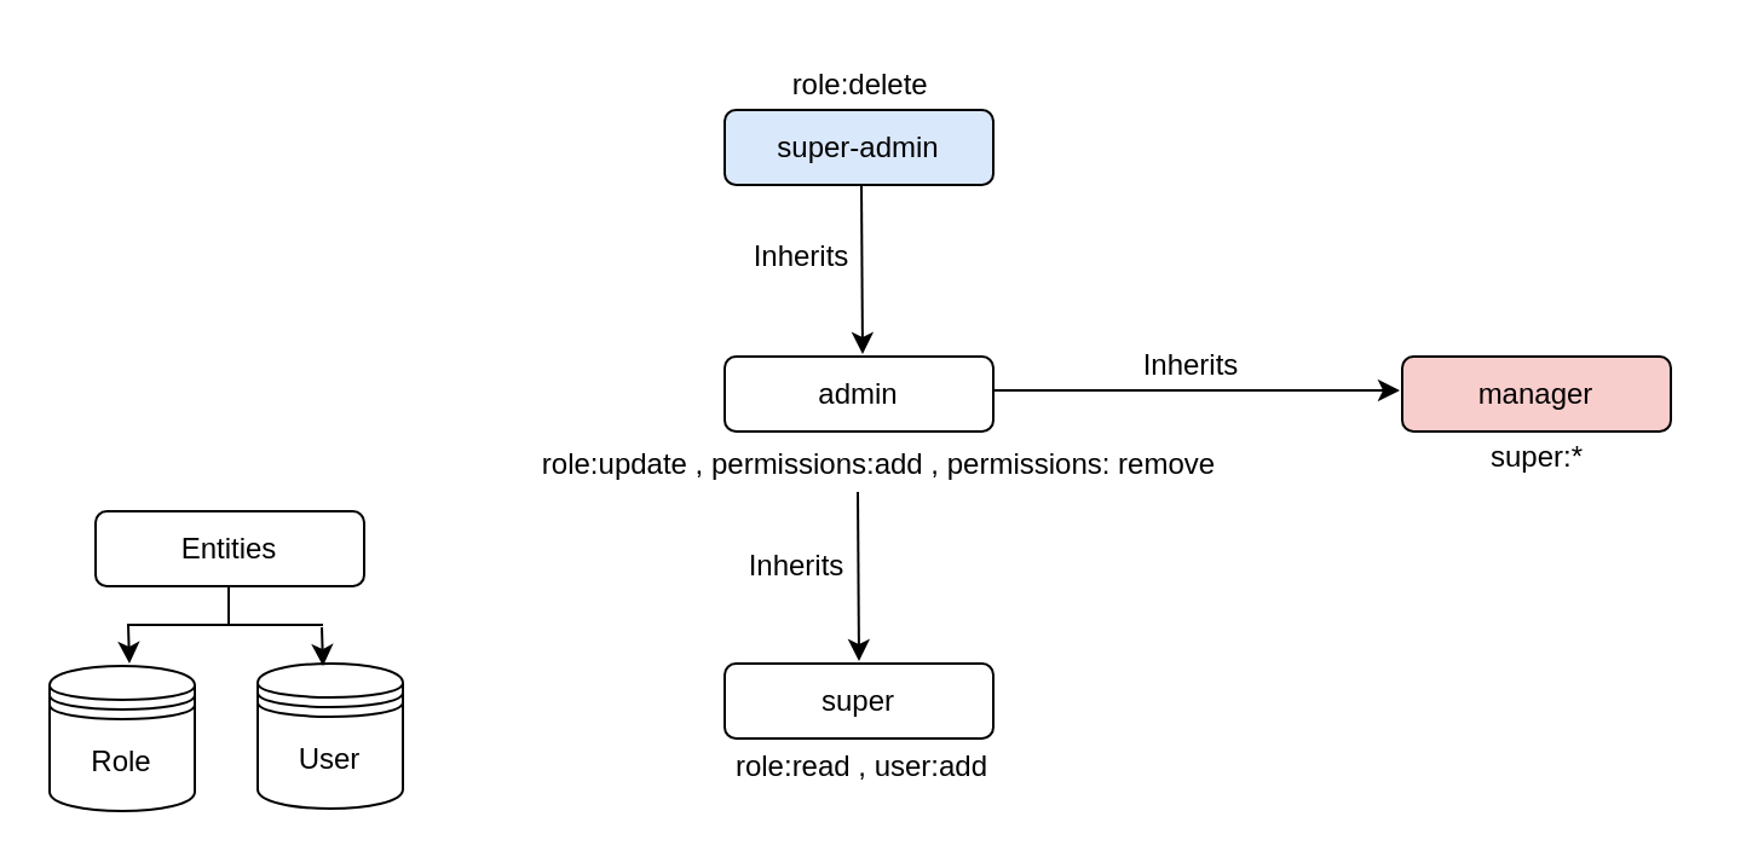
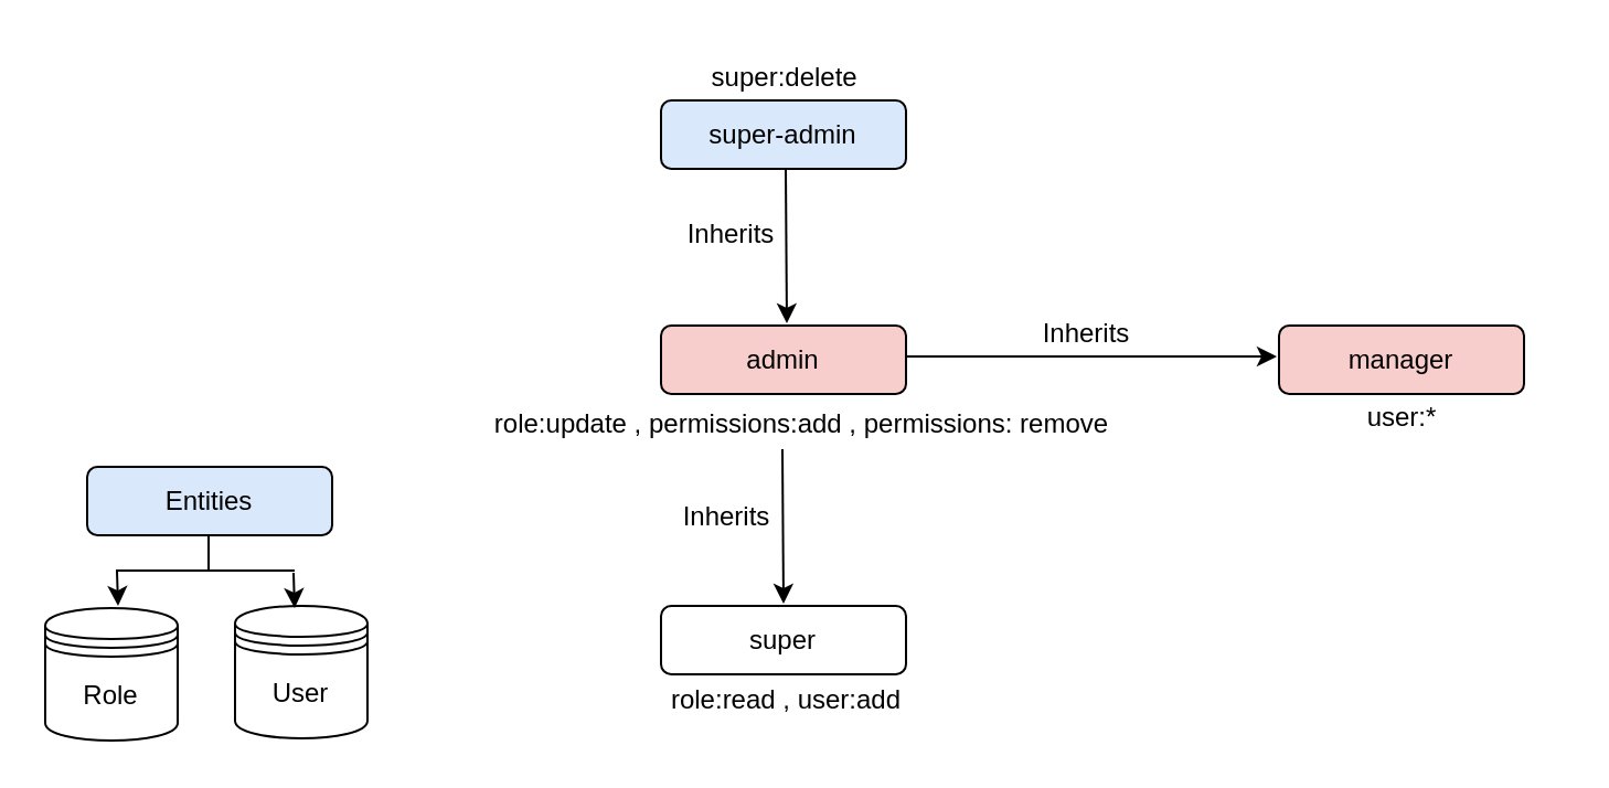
  <mxCell id="0" />
  <mxCell id="1" parent="0" />
  <mxCell id="2" value="&lt;font color=&quot;#000000&quot;&gt;super-admin&lt;/font&gt;" style="rounded=1;whiteSpace=wrap;html=1;fillColor=#dae8fc;strokeColor=#000000;" vertex="1" parent="1"><mxGeometry x="299" y="45" width="111" height="31" as="geometry" /></mxCell>
  <mxCell id="3" value="&lt;font color=&quot;#000000&quot;&gt;manager&lt;/font&gt;" style="rounded=1;whiteSpace=wrap;html=1;fillColor=#f8cecc;strokeColor=#000000;" vertex="1" parent="1"><mxGeometry x="579" y="147" width="111" height="31" as="geometry" /></mxCell>
- <mxCell id="4" value="&lt;font color=&quot;#000000&quot;&gt;admin&lt;/font&gt;" style="rounded=1;whiteSpace=wrap;html=1;fillColor=#FFFFFF;strokeColor=#000000;" vertex="1" parent="1"><mxGeometry x="299" y="147" width="111" height="31" as="geometry" /></mxCell>
+ <mxCell id="4" value="&lt;font color=&quot;#000000&quot;&gt;admin&lt;/font&gt;" style="rounded=1;whiteSpace=wrap;html=1;fillColor=#f8cecc;strokeColor=#000000;" vertex="1" parent="1"><mxGeometry x="299" y="147" width="111" height="31" as="geometry" /></mxCell>
  <mxCell id="5" value="&lt;font color=&quot;#000000&quot;&gt;super&lt;/font&gt;" style="rounded=1;whiteSpace=wrap;html=1;fillColor=#FFFFFF;strokeColor=#000000;" vertex="1" parent="1"><mxGeometry x="299" y="274" width="111" height="31" as="geometry" /></mxCell>
  <mxCell id="6" value="" style="endArrow=classic;html=1;fontColor=#000000;fillColor=#000000;strokeColor=#000000;" edge="1" parent="1"><mxGeometry width="50" height="50" relative="1" as="geometry"><mxPoint x="355.5" y="76" as="sourcePoint" /><mxPoint x="356" y="146" as="targetPoint" /></mxGeometry></mxCell>
  <mxCell id="7" value="" style="endArrow=classic;html=1;fontColor=#000000;fillColor=#000000;strokeColor=#000000;" edge="1" parent="1"><mxGeometry width="50" height="50" relative="1" as="geometry"><mxPoint x="354" y="203" as="sourcePoint" /><mxPoint x="354.5" y="273" as="targetPoint" /></mxGeometry></mxCell>
  <mxCell id="8" value="" style="endArrow=classic;html=1;fontColor=#000000;fillColor=#000000;strokeColor=#000000;" edge="1" parent="1"><mxGeometry width="50" height="50" relative="1" as="geometry"><mxPoint x="410" y="161" as="sourcePoint" /><mxPoint x="578" y="161" as="targetPoint" /></mxGeometry></mxCell>
  <mxCell id="9" value="Inherits" style="text;strokeColor=none;align=center;fillColor=none;html=1;verticalAlign=middle;whiteSpace=wrap;rounded=0;fontColor=#000000;" vertex="1" parent="1"><mxGeometry x="301" y="91" width="60" height="30" as="geometry" /></mxCell>
  <mxCell id="10" value="Inherits" style="text;strokeColor=none;align=center;fillColor=none;html=1;verticalAlign=middle;whiteSpace=wrap;rounded=0;fontColor=#000000;" vertex="1" parent="1"><mxGeometry x="299" y="219" width="60" height="30" as="geometry" /></mxCell>
  <mxCell id="11" value="Inherits" style="text;strokeColor=none;align=center;fillColor=none;html=1;verticalAlign=middle;whiteSpace=wrap;rounded=0;fontColor=#000000;" vertex="1" parent="1"><mxGeometry x="462" y="136" width="60" height="30" as="geometry" /></mxCell>
- <mxCell id="12" value="role:delete&amp;nbsp;" style="text;strokeColor=none;align=center;fillColor=none;html=1;verticalAlign=middle;whiteSpace=wrap;rounded=0;fontColor=#000000;" vertex="1" parent="1"><mxGeometry x="285" y="20" width="144" height="30" as="geometry" /></mxCell>
- <mxCell id="13" value="super:*" style="text;strokeColor=none;align=center;fillColor=none;html=1;verticalAlign=middle;whiteSpace=wrap;rounded=0;fontColor=#000000;" vertex="1" parent="1"><mxGeometry x="562.5" y="174" width="144" height="30" as="geometry" /></mxCell>
+ <mxCell id="12" value="super:delete&amp;nbsp;" style="text;strokeColor=none;align=center;fillColor=none;html=1;verticalAlign=middle;whiteSpace=wrap;rounded=0;fontColor=#000000;" vertex="1" parent="1"><mxGeometry x="285" y="20" width="144" height="30" as="geometry" /></mxCell>
+ <mxCell id="13" value="user:*" style="text;strokeColor=none;align=center;fillColor=none;html=1;verticalAlign=middle;whiteSpace=wrap;rounded=0;fontColor=#000000;" vertex="1" parent="1"><mxGeometry x="562.5" y="174" width="144" height="30" as="geometry" /></mxCell>
  <mxCell id="14" value="role:read , user:add" style="text;strokeColor=none;align=center;fillColor=none;html=1;verticalAlign=middle;whiteSpace=wrap;rounded=0;fontColor=#000000;" vertex="1" parent="1"><mxGeometry x="283.5" y="302" width="144" height="30" as="geometry" /></mxCell>
  <mxCell id="15" value="role:update , permissions:add , permissions: remove" style="text;strokeColor=none;align=center;fillColor=none;html=1;verticalAlign=middle;whiteSpace=wrap;rounded=0;fontColor=#000000;" vertex="1" parent="1"><mxGeometry x="182" y="177" width="362" height="30" as="geometry" /></mxCell>
  <mxCell id="16" value="User" style="shape=datastore;whiteSpace=wrap;html=1;strokeColor=#000000;fontColor=#000000;fillColor=#FFFFFF;" vertex="1" parent="1"><mxGeometry x="106" y="274" width="60" height="60" as="geometry" /></mxCell>
  <mxCell id="17" value="Role" style="shape=datastore;whiteSpace=wrap;html=1;strokeColor=#000000;fontColor=#000000;fillColor=#FFFFFF;" vertex="1" parent="1"><mxGeometry x="20" y="275" width="60" height="60" as="geometry" /></mxCell>
- <mxCell id="18" value="&lt;font color=&quot;#000000&quot;&gt;Entities&lt;/font&gt;" style="rounded=1;whiteSpace=wrap;html=1;fillColor=#FFFFFF;strokeColor=#000000;" vertex="1" parent="1"><mxGeometry x="39" y="211" width="111" height="31" as="geometry" /></mxCell>
+ <mxCell id="18" value="&lt;font color=&quot;#000000&quot;&gt;Entities&lt;/font&gt;" style="rounded=1;whiteSpace=wrap;html=1;fillColor=#dae8fc;strokeColor=#000000;" vertex="1" parent="1"><mxGeometry x="39" y="211" width="111" height="31" as="geometry" /></mxCell>
  <mxCell id="19" value="" style="endArrow=none;html=1;strokeColor=#000000;fontColor=#000000;fillColor=#000000;" edge="1" parent="1"><mxGeometry width="50" height="50" relative="1" as="geometry"><mxPoint x="94" y="258" as="sourcePoint" /><mxPoint x="94" y="242" as="targetPoint" /></mxGeometry></mxCell>
  <mxCell id="20" value="" style="endArrow=none;html=1;strokeColor=#000000;fontColor=#000000;fillColor=#000000;" edge="1" parent="1"><mxGeometry width="50" height="50" relative="1" as="geometry"><mxPoint x="133" y="258" as="sourcePoint" /><mxPoint x="52" y="258" as="targetPoint" /></mxGeometry></mxCell>
  <mxCell id="21" value="" style="endArrow=classic;html=1;fontColor=#000000;fillColor=#000000;strokeColor=#000000;" edge="1" parent="1"><mxGeometry width="50" height="50" relative="1" as="geometry"><mxPoint x="52.5" y="258" as="sourcePoint" /><mxPoint x="53" y="274" as="targetPoint" /></mxGeometry></mxCell>
  <mxCell id="22" value="" style="endArrow=classic;html=1;fontColor=#000000;fillColor=#000000;strokeColor=#000000;" edge="1" parent="1"><mxGeometry width="50" height="50" relative="1" as="geometry"><mxPoint x="132.5" y="259" as="sourcePoint" /><mxPoint x="133" y="275" as="targetPoint" /></mxGeometry></mxCell>
